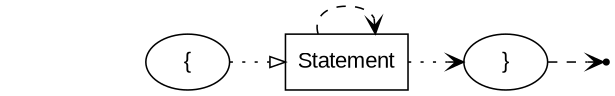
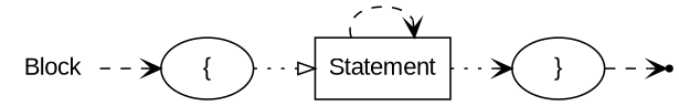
  digraph {
    rankdir=LR
    node [fontname=Arial shape=oval]
    edge [style=dashed arrowhead=vee]
+   n1 [label=Block shape=plaintext]
    n2 [label="{"]
    end [shape=point]
    n4 [label=Statement shape=box]
    n5 [label="}"]
+   n1 -> n2
    n2 -> n4 [style=dotted arrowhead=onormal]
    n4 -> n4
    n4 -> n5 [style=dotted]
    n5 -> end
  }
